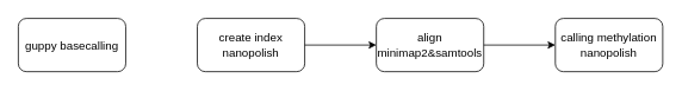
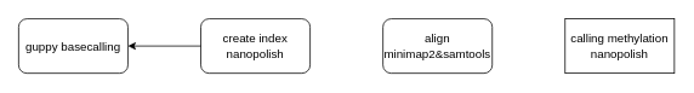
  <mxCell id="0" />
  <mxCell id="1" parent="0" />
  <mxCell id="2" value="guppy basecalling" style="rounded=1;whiteSpace=wrap;html=1;fillColor=none;fontSize=13;" vertex="1" parent="1"><mxGeometry x="20" y="20" width="120" height="60" as="geometry" /></mxCell>
- <mxCell id="3" value="" style="edgeStyle=orthogonalEdgeStyle;rounded=0;orthogonalLoop=1;jettySize=auto;html=1;fontSize=13;" edge="1" parent="1" source="4" target="6"><mxGeometry relative="1" as="geometry" /></mxCell>
+ <mxCell id="3" value="" style="edgeStyle=orthogonalEdgeStyle;rounded=0;orthogonalLoop=1;jettySize=auto;html=1;fontSize=13;" edge="1" parent="1" source="4" target="2"><mxGeometry relative="1" as="geometry" /></mxCell>
  <mxCell id="4" value="create index&lt;div style=&quot;font-size: 13px;&quot;&gt;nanopolish&lt;/div&gt;" style="rounded=1;whiteSpace=wrap;html=1;fillColor=none;fontSize=13;" vertex="1" parent="1"><mxGeometry x="220" y="20" width="120" height="60" as="geometry" /></mxCell>
- <mxCell id="5" value="" style="edgeStyle=orthogonalEdgeStyle;rounded=0;orthogonalLoop=1;jettySize=auto;html=1;fontSize=13;" edge="1" parent="1" source="6" target="7"><mxGeometry relative="1" as="geometry" /></mxCell>
  <mxCell id="6" value="align&lt;div style=&quot;font-size: 13px;&quot;&gt;minimap2&amp;amp;samtools&lt;/div&gt;" style="rounded=1;whiteSpace=wrap;html=1;fillColor=none;fontSize=13;" vertex="1" parent="1"><mxGeometry x="420" y="20" width="120" height="60" as="geometry" /></mxCell>
- <mxCell id="7" value="calling methylation&lt;div style=&quot;font-size: 13px;&quot;&gt;nanopolish&lt;/div&gt;" style="rounded=1;whiteSpace=wrap;html=1;fillColor=none;fontSize=13;" vertex="1" parent="1"><mxGeometry x="620" y="20" width="120" height="60" as="geometry" /></mxCell>
+ <mxCell id="7" value="calling methylation&lt;div style=&quot;font-size: 13px;&quot;&gt;nanopolish&lt;/div&gt;" style="whiteSpace=wrap;html=1;fillColor=none;fontSize=13;rounded=0;" vertex="1" parent="1"><mxGeometry x="620" y="20" width="120" height="60" as="geometry" /></mxCell>
